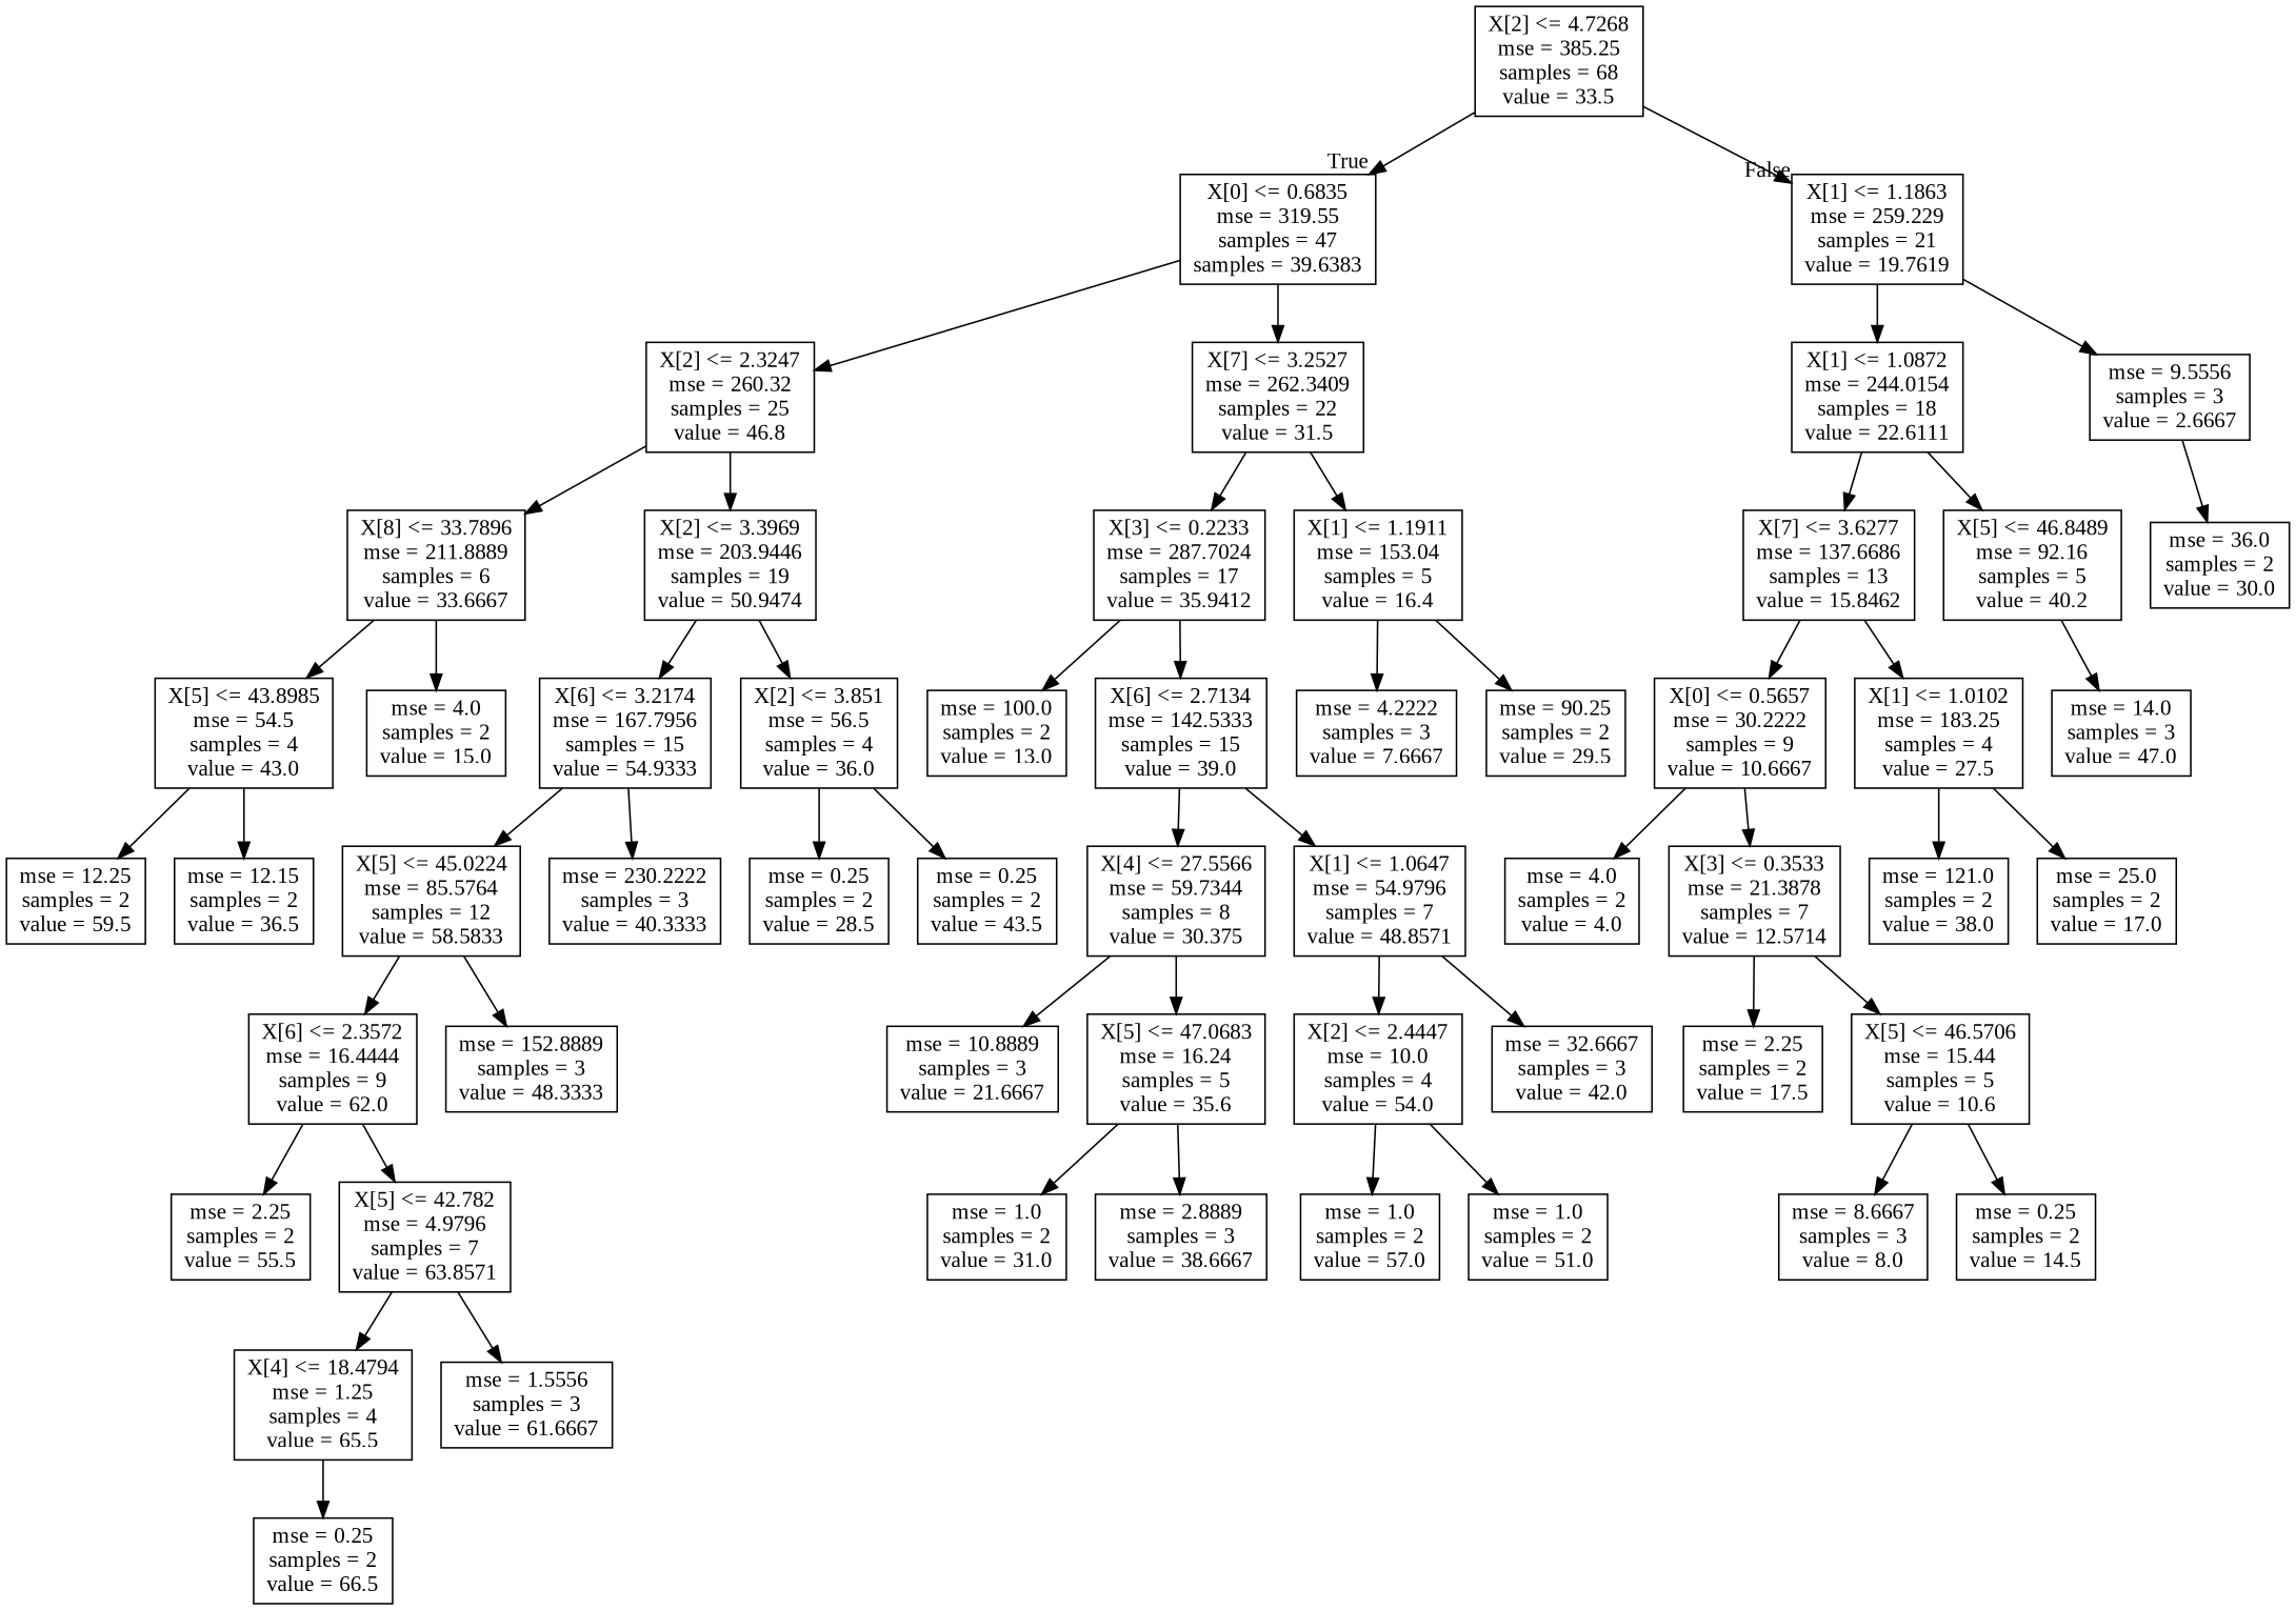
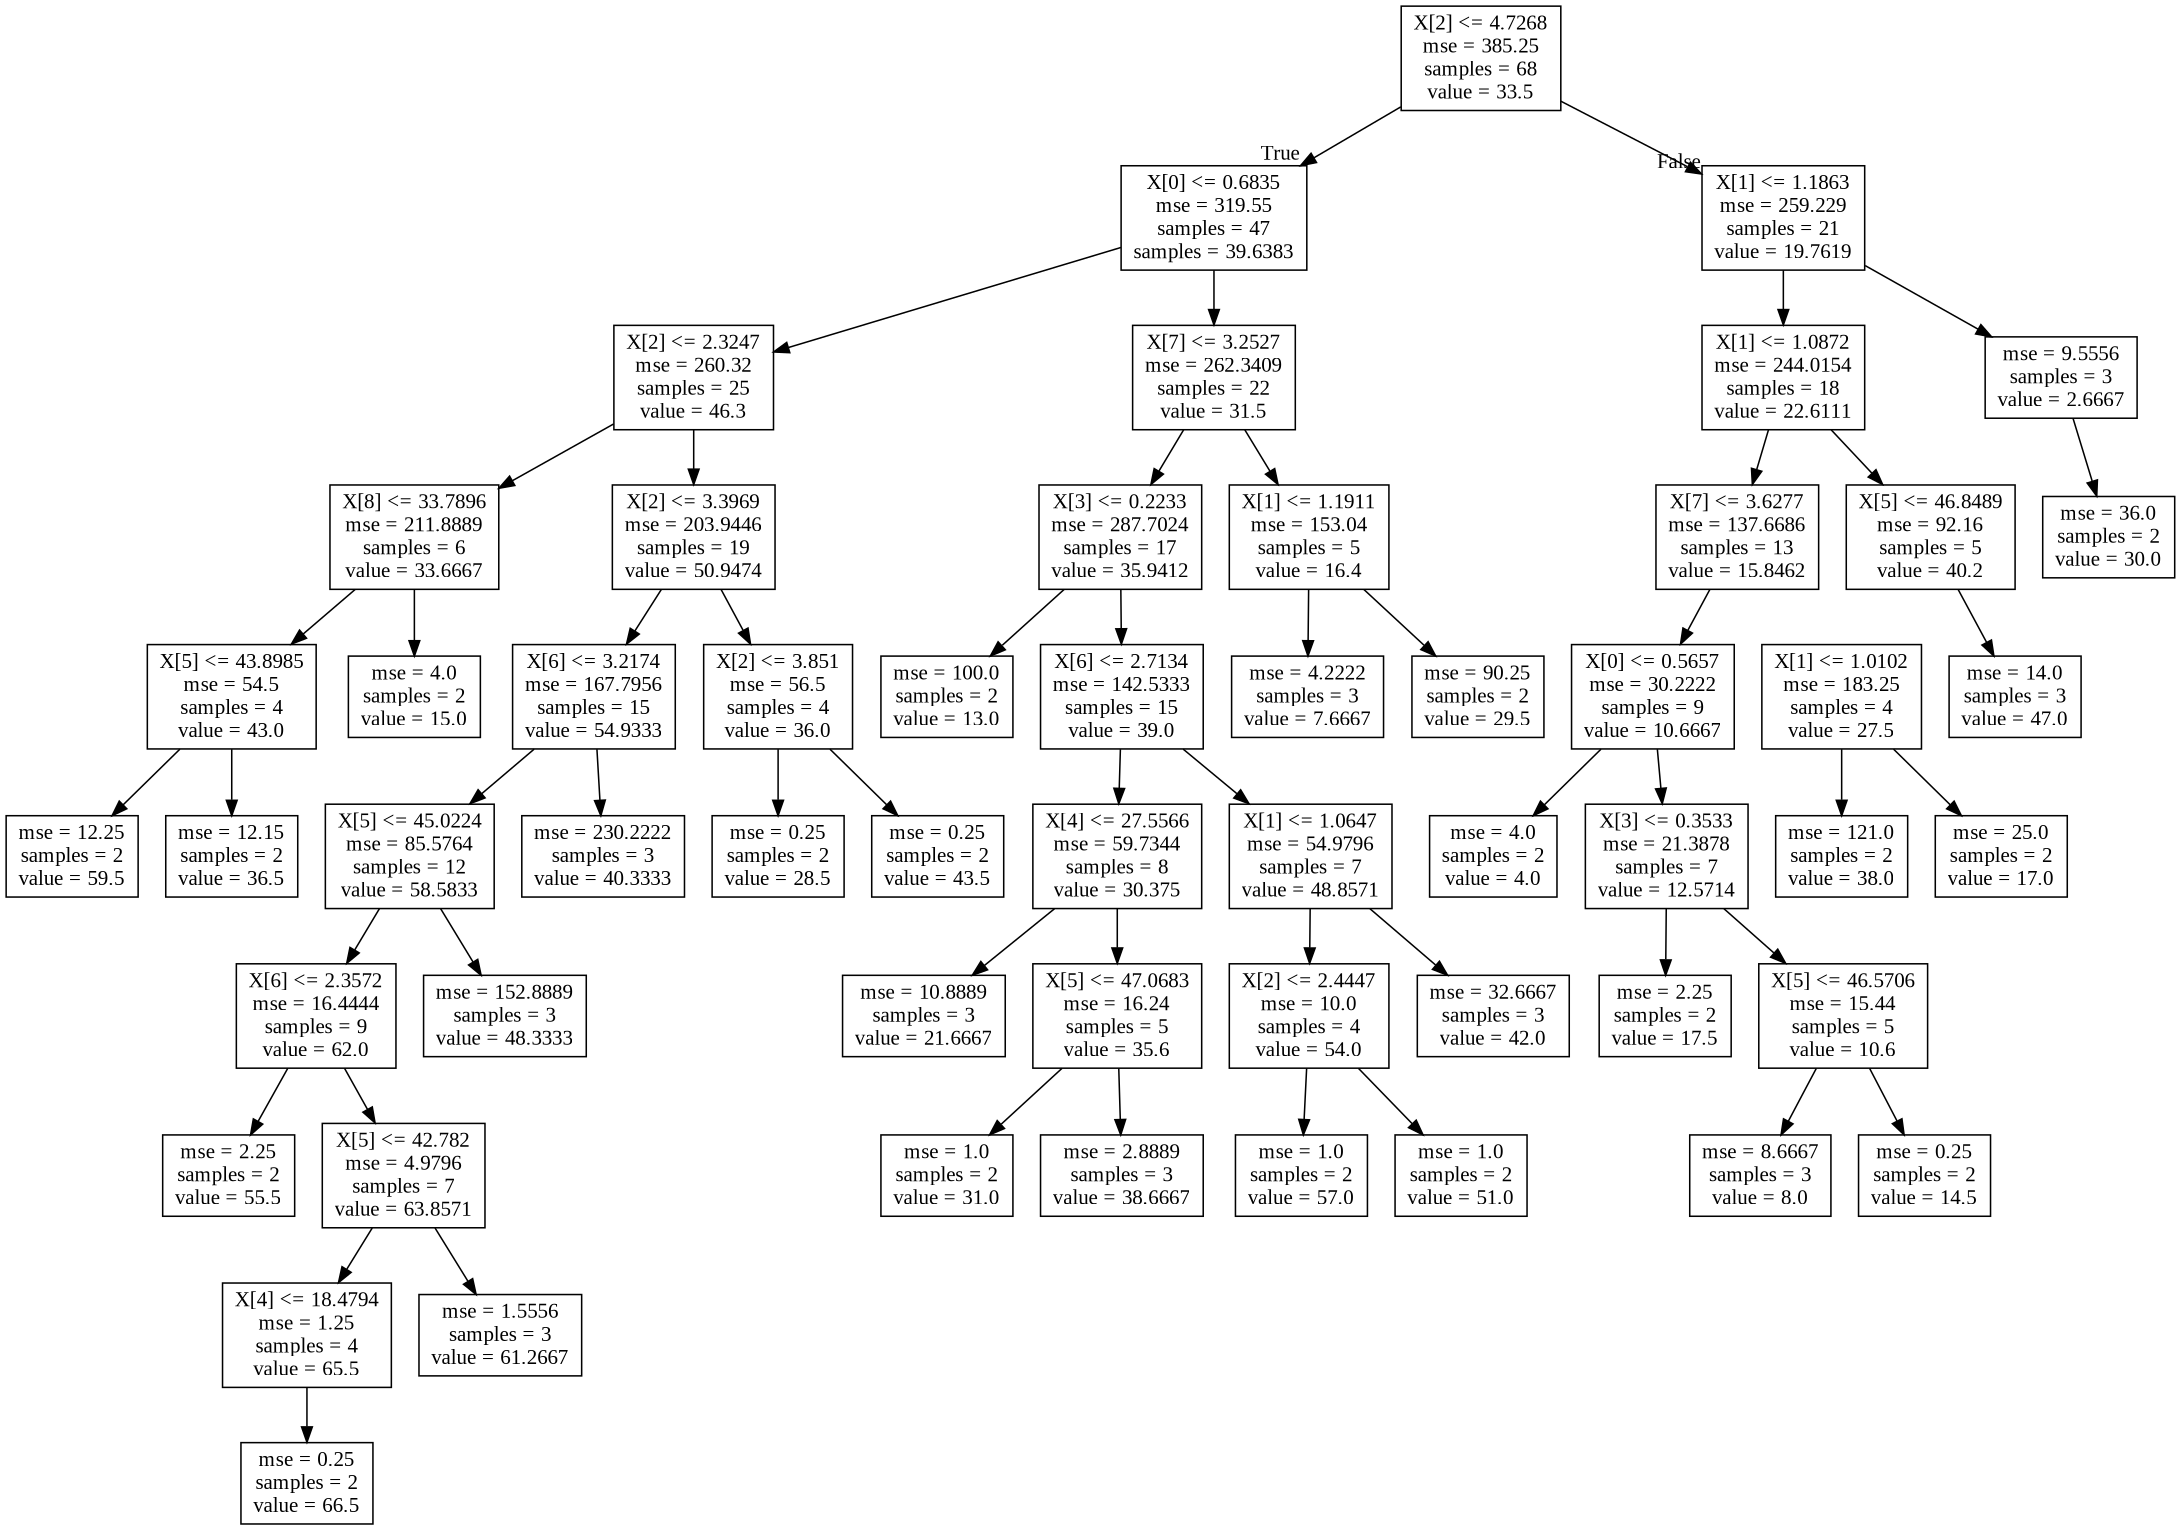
  digraph {
    fontname="Liberation Serif"
    node [fontname="Liberation Serif" shape=box]
    edge [fontname="Liberation Serif"]
    n1 [label="X[2] <= 4.7268\nmse = 385.25\nsamples = 68\nvalue = 33.5"]
    n2 [label="X[0] <= 0.6835\nmse = 319.55\nsamples = 47\nsamples = 39.6383"]
    n3 [label="X[1] <= 1.1863\nmse = 259.229\nsamples = 21\nvalue = 19.7619"]
-   n4 [label="X[2] <= 2.3247\nmse = 260.32\nsamples = 25\nvalue = 46.8"]
+   n4 [label="X[2] <= 2.3247\nmse = 260.32\nsamples = 25\nvalue = 46.3"]
    n5 [label="X[7] <= 3.2527\nmse = 262.3409\nsamples = 22\nvalue = 31.5"]
    n6 [label="X[1] <= 1.0872\nmse = 244.0154\nsamples = 18\nvalue = 22.6111"]
    n7 [label="mse = 9.5556\nsamples = 3\nvalue = 2.6667"]
    n8 [label="X[8] <= 33.7896\nmse = 211.8889\nsamples = 6\nvalue = 33.6667"]
    n9 [label="X[2] <= 3.3969\nmse = 203.9446\nsamples = 19\nvalue = 50.9474"]
    n10 [label="X[3] <= 0.2233\nmse = 287.7024\nsamples = 17\nvalue = 35.9412"]
    n11 [label="X[1] <= 1.1911\nmse = 153.04\nsamples = 5\nvalue = 16.4"]
    n12 [label="X[5] <= 43.8985\nmse = 54.5\nsamples = 4\nvalue = 43.0"]
    n13 [label="mse = 4.0\nsamples = 2\nvalue = 15.0"]
    n14 [label="X[6] <= 3.2174\nmse = 167.7956\nsamples = 15\nvalue = 54.9333"]
    n15 [label="X[2] <= 3.851\nmse = 56.5\nsamples = 4\nvalue = 36.0"]
    n16 [label="mse = 12.25\nsamples = 2\nvalue = 59.5"]
    n17 [label="mse = 12.15\nsamples = 2\nvalue = 36.5"]
    n18 [label="X[5] <= 45.0224\nmse = 85.5764\nsamples = 12\nvalue = 58.5833"]
    n19 [label="mse = 230.2222\nsamples = 3\nvalue = 40.3333"]
    n20 [label="mse = 0.25\nsamples = 2\nvalue = 28.5"]
    n21 [label="mse = 0.25\nsamples = 2\nvalue = 43.5"]
    n22 [label="X[6] <= 2.3572\nmse = 16.4444\nsamples = 9\nvalue = 62.0"]
    n23 [label="mse = 152.8889\nsamples = 3\nvalue = 48.3333"]
    n24 [label="mse = 2.25\nsamples = 2\nvalue = 55.5"]
    n25 [label="X[5] <= 42.782\nmse = 4.9796\nsamples = 7\nvalue = 63.8571"]
    n26 [label="X[4] <= 18.4794\nmse = 1.25\nsamples = 4\nvalue = 65.5"]
-   n27 [label="mse = 1.5556\nsamples = 3\nvalue = 61.6667"]
+   n27 [label="mse = 1.5556\nsamples = 3\nvalue = 61.2667"]
    n28 [label="mse = 0.25\nsamples = 2\nvalue = 66.5"]
    n29 [label="mse = 100.0\nsamples = 2\nvalue = 13.0"]
    n30 [label="X[6] <= 2.7134\nmse = 142.5333\nsamples = 15\nvalue = 39.0"]
    n31 [label="mse = 4.2222\nsamples = 3\nvalue = 7.6667"]
    n32 [label="mse = 90.25\nsamples = 2\nvalue = 29.5"]
    n33 [label="X[4] <= 27.5566\nmse = 59.7344\nsamples = 8\nvalue = 30.375"]
    n34 [label="X[1] <= 1.0647\nmse = 54.9796\nsamples = 7\nvalue = 48.8571"]
    n35 [label="mse = 10.8889\nsamples = 3\nvalue = 21.6667"]
    n36 [label="X[5] <= 47.0683\nmse = 16.24\nsamples = 5\nvalue = 35.6"]
    n37 [label="X[2] <= 2.4447\nmse = 10.0\nsamples = 4\nvalue = 54.0"]
    n38 [label="mse = 32.6667\nsamples = 3\nvalue = 42.0"]
    n39 [label="mse = 1.0\nsamples = 2\nvalue = 31.0"]
    n40 [label="mse = 2.8889\nsamples = 3\nvalue = 38.6667"]
    n41 [label="mse = 1.0\nsamples = 2\nvalue = 57.0"]
    n42 [label="mse = 1.0\nsamples = 2\nvalue = 51.0"]
    n43 [label="X[7] <= 3.6277\nmse = 137.6686\nsamples = 13\nvalue = 15.8462"]
    n44 [label="X[5] <= 46.8489\nmse = 92.16\nsamples = 5\nvalue = 40.2"]
    n45 [label="mse = 36.0\nsamples = 2\nvalue = 30.0"]
    n46 [label="X[0] <= 0.5657\nmse = 30.2222\nsamples = 9\nvalue = 10.6667"]
    n47 [label="X[1] <= 1.0102\nmse = 183.25\nsamples = 4\nvalue = 27.5"]
    n48 [label="mse = 14.0\nsamples = 3\nvalue = 47.0"]
    n49 [label="mse = 4.0\nsamples = 2\nvalue = 4.0"]
    n50 [label="X[3] <= 0.3533\nmse = 21.3878\nsamples = 7\nvalue = 12.5714"]
    n51 [label="mse = 121.0\nsamples = 2\nvalue = 38.0"]
    n52 [label="mse = 25.0\nsamples = 2\nvalue = 17.0"]
    n53 [label="mse = 2.25\nsamples = 2\nvalue = 17.5"]
    n54 [label="X[5] <= 46.5706\nmse = 15.44\nsamples = 5\nvalue = 10.6"]
    n55 [label="mse = 8.6667\nsamples = 3\nvalue = 8.0"]
    n56 [label="mse = 0.25\nsamples = 2\nvalue = 14.5"]
    n1 -> n2 [headlabel=True labelangle=45 labeldistance=2.5]
    n1 -> n3 [headlabel=False labelangle=-45 labeldistance=2.5]
    n2 -> n4
    n2 -> n5
    n3 -> n6
    n3 -> n7
    n4 -> n8
    n4 -> n9
    n5 -> n10
    n5 -> n11
    n6 -> n43
    n6 -> n44
    n7 -> n45
    n8 -> n12
    n8 -> n13
    n9 -> n14
    n9 -> n15
    n10 -> n29
    n10 -> n30
    n11 -> n31
    n11 -> n32
    n12 -> n16
    n12 -> n17
    n14 -> n18
    n14 -> n19
    n15 -> n20
    n15 -> n21
    n18 -> n22
    n18 -> n23
    n22 -> n24
    n22 -> n25
    n25 -> n26
    n25 -> n27
    n26 -> n28
    n30 -> n33
    n30 -> n34
    n33 -> n35
    n33 -> n36
    n34 -> n37
    n34 -> n38
    n36 -> n39
    n36 -> n40
    n37 -> n41
    n37 -> n42
    n43 -> n46
-   n43 -> n47
    n44 -> n48
    n46 -> n49
    n46 -> n50
    n47 -> n51
    n47 -> n52
    n50 -> n53
    n50 -> n54
    n54 -> n55
    n54 -> n56
  }
